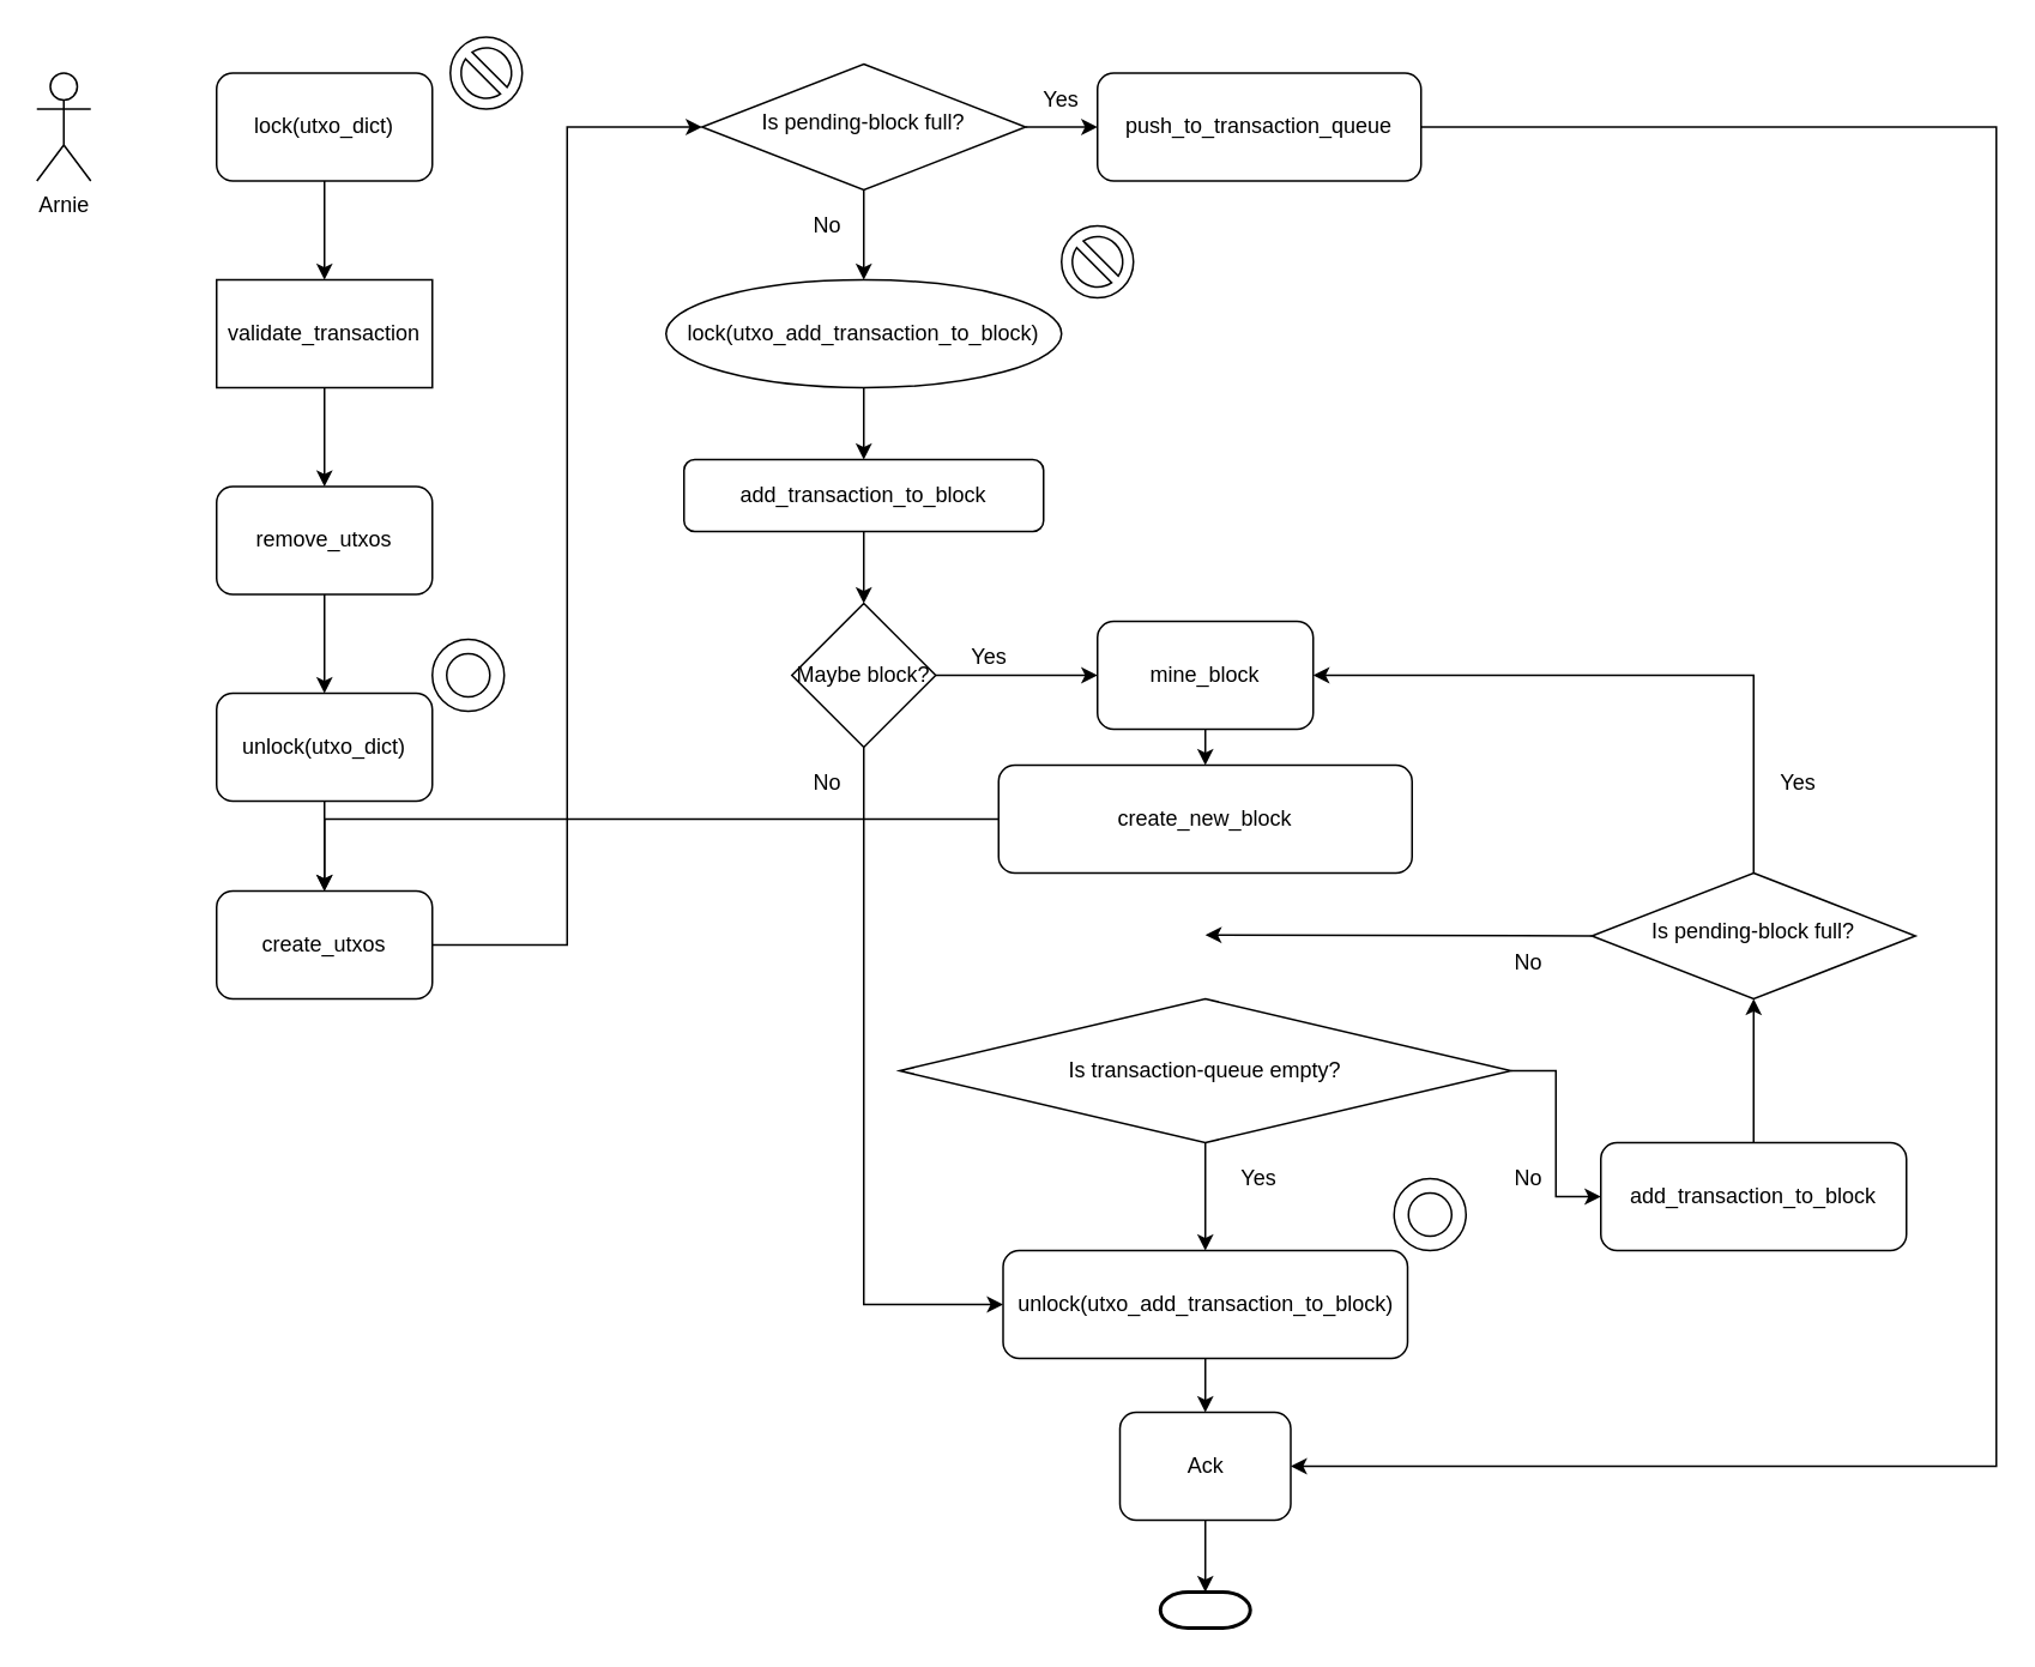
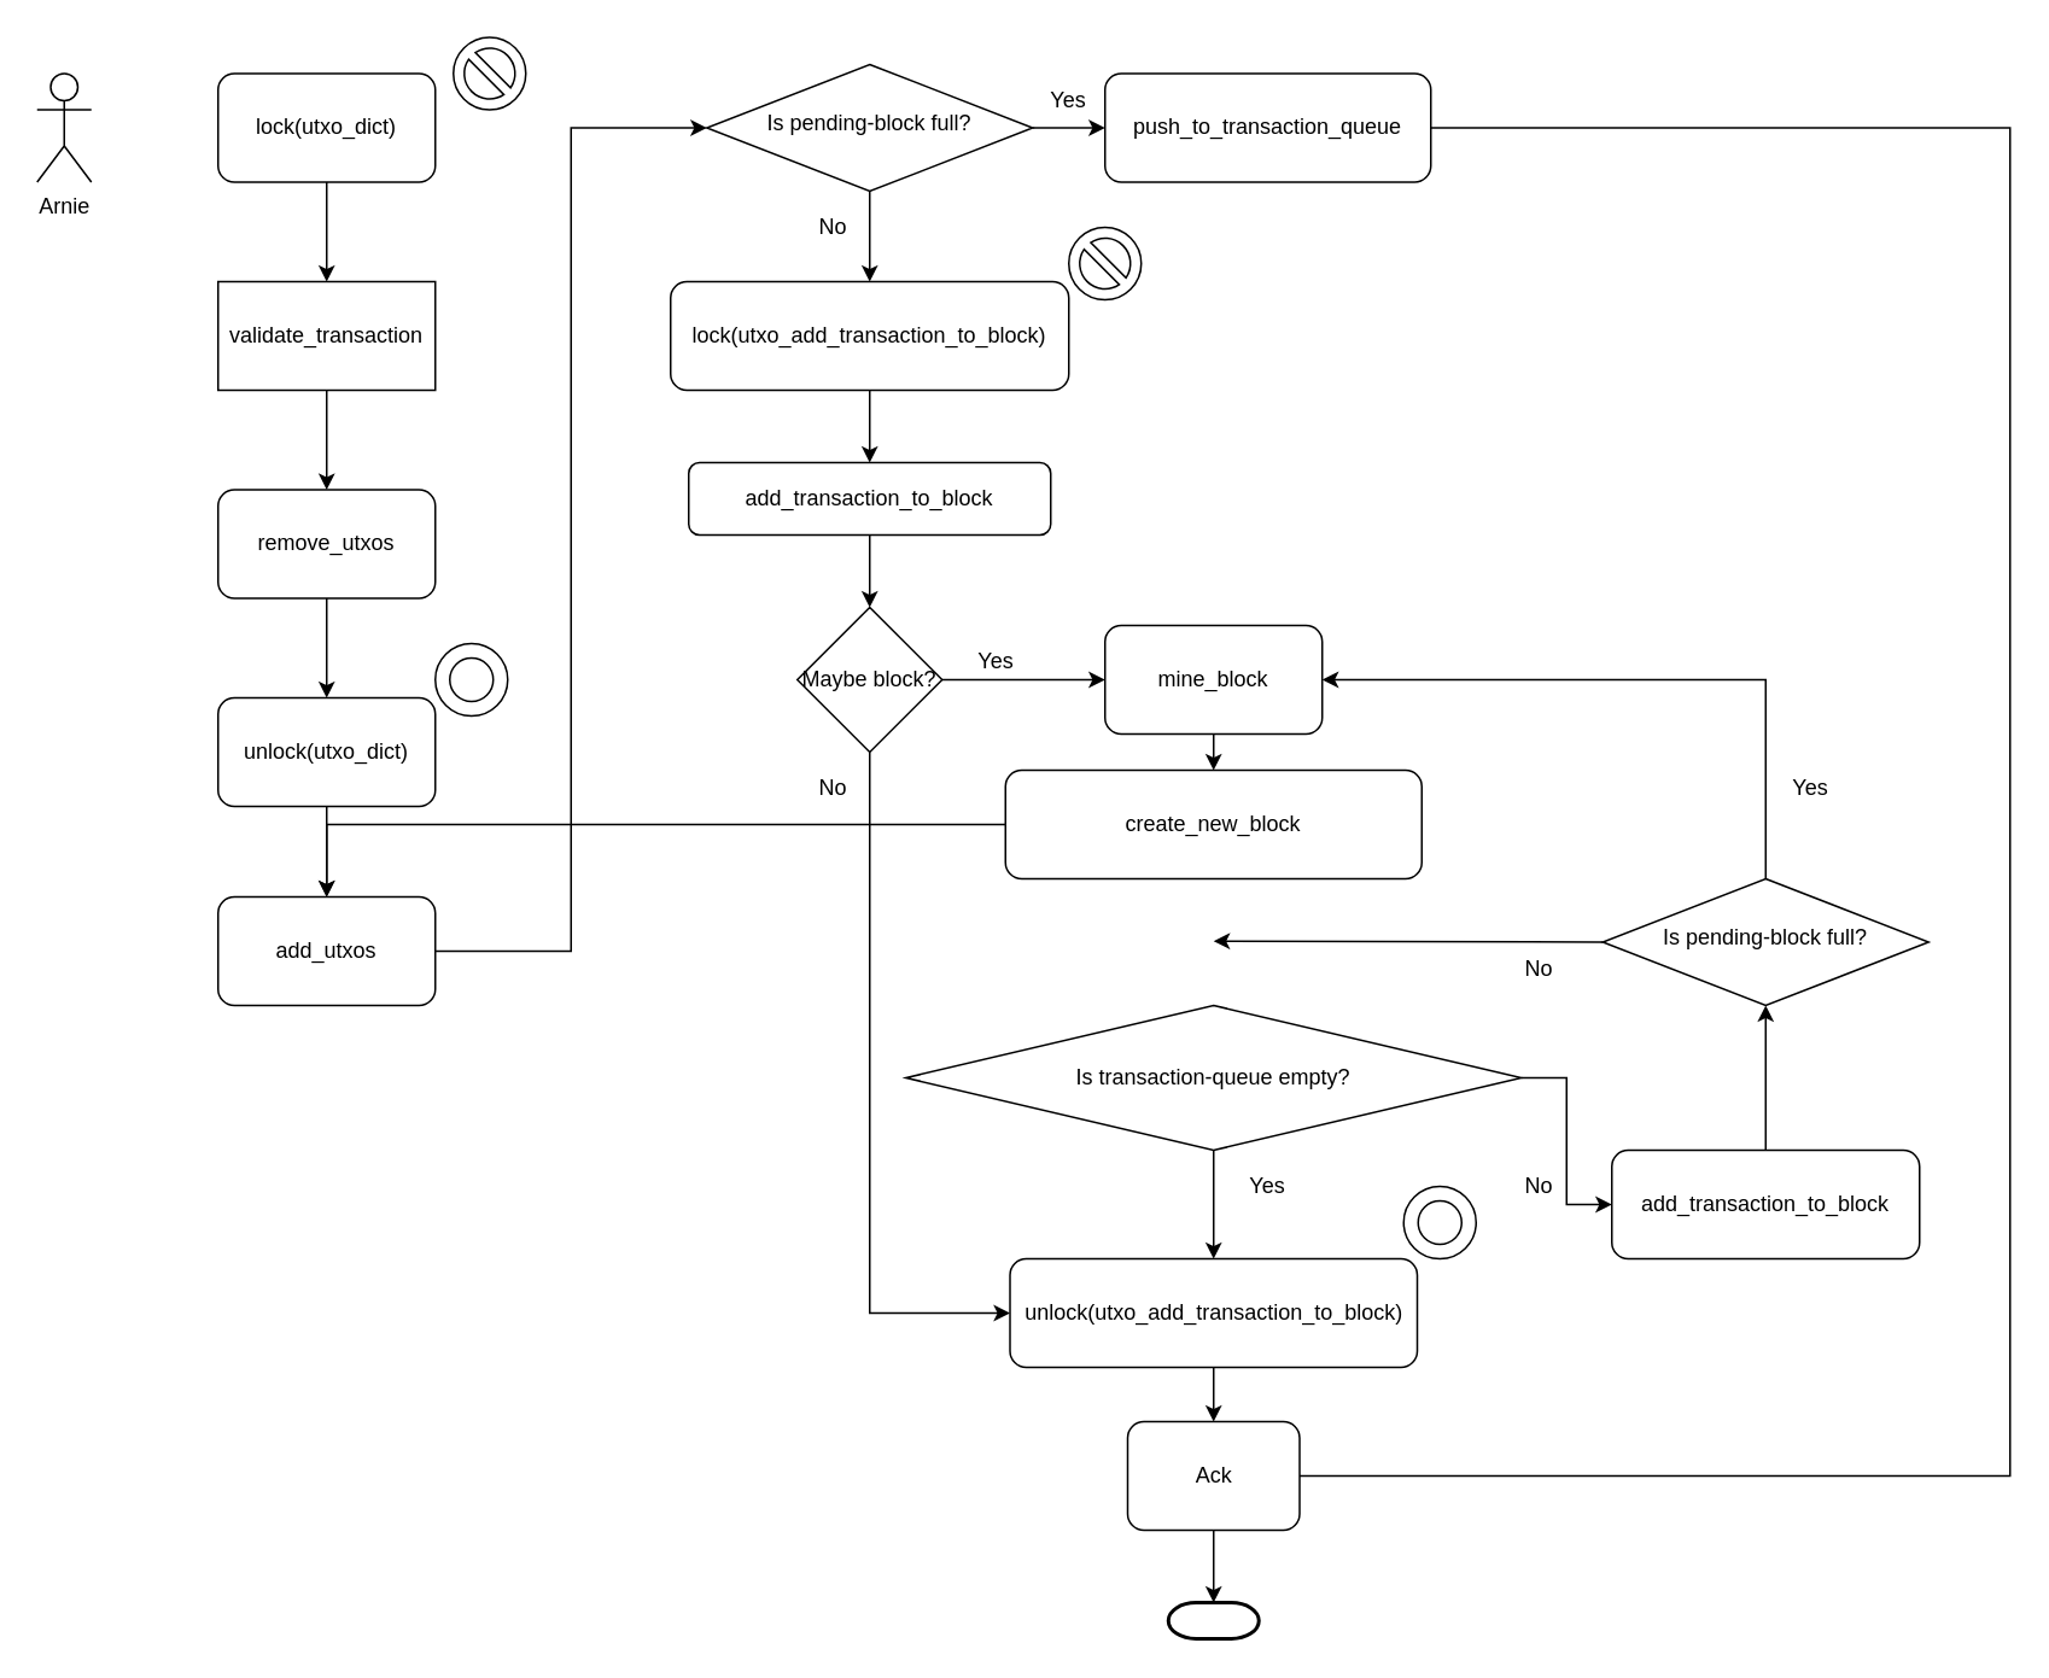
  <mxCell id="0" />
  <mxCell id="1" parent="0" />
  <mxCell id="2" style="edgeStyle=orthogonalEdgeStyle;rounded=0;orthogonalLoop=1;jettySize=auto;html=1;exitX=0.5;exitY=1;exitDx=0;exitDy=0;entryX=0.5;entryY=0;entryDx=0;entryDy=0;" parent="1" source="3" target="11" edge="1"><mxGeometry relative="1" as="geometry" /></mxCell>
  <mxCell id="3" value="add_transaction_to_block" style="rounded=1;whiteSpace=wrap;html=1;fontSize=12;glass=0;strokeWidth=1;shadow=0;" parent="1" vertex="1"><mxGeometry x="380" y="255" width="200" height="40" as="geometry" /></mxCell>
  <mxCell id="4" style="edgeStyle=orthogonalEdgeStyle;rounded=0;orthogonalLoop=1;jettySize=auto;html=1;exitX=1;exitY=0.5;exitDx=0;exitDy=0;entryX=0;entryY=0.5;entryDx=0;entryDy=0;" parent="1" source="6" target="18" edge="1"><mxGeometry relative="1" as="geometry" /></mxCell>
  <mxCell id="5" value="" style="edgeStyle=orthogonalEdgeStyle;rounded=0;orthogonalLoop=1;jettySize=auto;html=1;" edge="1" parent="1" source="6" target="37"><mxGeometry relative="1" as="geometry" /></mxCell>
  <mxCell id="6" value="Is pending-block full?" style="rhombus;whiteSpace=wrap;html=1;shadow=0;fontFamily=Helvetica;fontSize=12;align=center;strokeWidth=1;spacing=6;spacingTop=-4;" parent="1" vertex="1"><mxGeometry x="390" y="35" width="180" height="70" as="geometry" /></mxCell>
  <mxCell id="7" value="Arnie" style="shape=umlActor;verticalLabelPosition=bottom;labelBackgroundColor=#ffffff;verticalAlign=top;html=1;outlineConnect=0;" parent="1" vertex="1"><mxGeometry x="20" y="40" width="30" height="60" as="geometry" /></mxCell>
  <mxCell id="8" value="No" style="text;html=1;strokeColor=none;fillColor=none;align=center;verticalAlign=middle;whiteSpace=wrap;rounded=0;" parent="1" vertex="1"><mxGeometry x="440" y="115" width="40" height="20" as="geometry" /></mxCell>
  <mxCell id="9" style="edgeStyle=orthogonalEdgeStyle;rounded=0;orthogonalLoop=1;jettySize=auto;html=1;exitX=0.5;exitY=1;exitDx=0;exitDy=0;entryX=0;entryY=0.5;entryDx=0;entryDy=0;" parent="1" source="11" target="22" edge="1"><mxGeometry relative="1" as="geometry"><mxPoint x="480" y="475" as="targetPoint" /></mxGeometry></mxCell>
  <mxCell id="10" style="edgeStyle=orthogonalEdgeStyle;rounded=0;orthogonalLoop=1;jettySize=auto;html=1;exitX=1;exitY=0.5;exitDx=0;exitDy=0;entryX=0;entryY=0.5;entryDx=0;entryDy=0;" parent="1" source="11" target="14" edge="1"><mxGeometry relative="1" as="geometry"><mxPoint x="550" y="375" as="targetPoint" /></mxGeometry></mxCell>
  <mxCell id="11" value="Maybe block?" style="rhombus;whiteSpace=wrap;html=1;" parent="1" vertex="1"><mxGeometry x="440" y="335" width="80" height="80" as="geometry" /></mxCell>
  <mxCell id="12" value="Yes" style="text;html=1;strokeColor=none;fillColor=none;align=center;verticalAlign=middle;whiteSpace=wrap;rounded=0;" parent="1" vertex="1"><mxGeometry x="530" y="355" width="40" height="20" as="geometry" /></mxCell>
  <mxCell id="13" style="edgeStyle=orthogonalEdgeStyle;rounded=0;orthogonalLoop=1;jettySize=auto;html=1;exitX=0.5;exitY=1;exitDx=0;exitDy=0;entryX=0.5;entryY=0;entryDx=0;entryDy=0;" parent="1" source="14" target="16" edge="1"><mxGeometry relative="1" as="geometry"><mxPoint x="670" y="465" as="targetPoint" /></mxGeometry></mxCell>
  <mxCell id="14" value="mine_block" style="rounded=1;whiteSpace=wrap;html=1;" parent="1" vertex="1"><mxGeometry x="610" y="345" width="120" height="60" as="geometry" /></mxCell>
  <mxCell id="15" value="" style="edgeStyle=orthogonalEdgeStyle;rounded=0;orthogonalLoop=1;jettySize=auto;html=1;" edge="1" parent="1" source="16" target="29"><mxGeometry relative="1" as="geometry" /></mxCell>
  <mxCell id="16" value="create_new_block" style="rounded=1;whiteSpace=wrap;html=1;" parent="1" vertex="1"><mxGeometry x="555" y="425" width="230" height="60" as="geometry" /></mxCell>
- <mxCell id="17" style="edgeStyle=orthogonalEdgeStyle;rounded=0;orthogonalLoop=1;jettySize=auto;html=1;exitX=1;exitY=0.5;exitDx=0;exitDy=0;entryX=1;entryY=0.5;entryDx=0;entryDy=0;" edge="1" parent="1" source="18" target="52"><mxGeometry relative="1" as="geometry"><mxPoint x="1110" y="765" as="targetPoint" /><Array as="points"><mxPoint x="1110" y="70" /><mxPoint x="1110" y="815" /></Array></mxGeometry></mxCell>
+ <mxCell id="17" style="edgeStyle=orthogonalEdgeStyle;rounded=0;orthogonalLoop=1;jettySize=auto;html=1;exitX=1;exitY=0.5;exitDx=0;exitDy=0;entryX=1;entryY=0.5;entryDx=0;entryDy=0;endArrow=none;" edge="1" parent="1" source="18" target="52"><mxGeometry relative="1" as="geometry"><mxPoint x="1110" y="765" as="targetPoint" /><Array as="points"><mxPoint x="1110" y="70" /><mxPoint x="1110" y="815" /></Array></mxGeometry></mxCell>
  <mxCell id="18" value="push_to_transaction_queue" style="rounded=1;whiteSpace=wrap;html=1;" parent="1" vertex="1"><mxGeometry x="610" y="40" width="180" height="60" as="geometry" /></mxCell>
  <mxCell id="19" value="No" style="text;html=1;strokeColor=none;fillColor=none;align=center;verticalAlign=middle;whiteSpace=wrap;rounded=0;" parent="1" vertex="1"><mxGeometry x="440" y="425" width="40" height="20" as="geometry" /></mxCell>
  <mxCell id="20" value="" style="strokeWidth=2;html=1;shape=mxgraph.flowchart.terminator;whiteSpace=wrap;" parent="1" vertex="1"><mxGeometry x="645" y="885" width="50" height="20" as="geometry" /></mxCell>
  <mxCell id="21" value="" style="edgeStyle=orthogonalEdgeStyle;rounded=0;orthogonalLoop=1;jettySize=auto;html=1;" edge="1" parent="1" source="22" target="52"><mxGeometry relative="1" as="geometry" /></mxCell>
  <mxCell id="22" value="unlock(utxo_add_transaction_to_block)" style="rounded=1;whiteSpace=wrap;html=1;" parent="1" vertex="1"><mxGeometry x="557.5" y="695" width="225" height="60" as="geometry" /></mxCell>
  <mxCell id="23" value="Yes" style="text;html=1;strokeColor=none;fillColor=none;align=center;verticalAlign=middle;whiteSpace=wrap;rounded=0;" parent="1" vertex="1"><mxGeometry x="570" y="45" width="40" height="20" as="geometry" /></mxCell>
  <mxCell id="24" style="edgeStyle=orthogonalEdgeStyle;rounded=0;orthogonalLoop=1;jettySize=auto;html=1;exitX=0.5;exitY=1;exitDx=0;exitDy=0;" parent="1" source="25" target="27" edge="1"><mxGeometry relative="1" as="geometry" /></mxCell>
  <mxCell id="25" value="validate_transaction" style="whiteSpace=wrap;html=1;rounded=0;" parent="1" vertex="1"><mxGeometry x="120" y="155" width="120" height="60" as="geometry" /></mxCell>
  <mxCell id="26" style="edgeStyle=orthogonalEdgeStyle;rounded=0;orthogonalLoop=1;jettySize=auto;html=1;exitX=0.5;exitY=1;exitDx=0;exitDy=0;entryX=0.5;entryY=0;entryDx=0;entryDy=0;" edge="1" parent="1" source="27" target="34"><mxGeometry relative="1" as="geometry" /></mxCell>
  <mxCell id="27" value="remove_utxos" style="rounded=1;whiteSpace=wrap;html=1;" parent="1" vertex="1"><mxGeometry x="120" y="270" width="120" height="60" as="geometry" /></mxCell>
  <mxCell id="28" style="edgeStyle=orthogonalEdgeStyle;rounded=0;orthogonalLoop=1;jettySize=auto;html=1;exitX=1;exitY=0.5;exitDx=0;exitDy=0;entryX=0;entryY=0.5;entryDx=0;entryDy=0;" parent="1" source="29" target="6" edge="1"><mxGeometry relative="1" as="geometry" /></mxCell>
- <mxCell id="29" value="create_utxos" style="rounded=1;whiteSpace=wrap;html=1;" parent="1" vertex="1"><mxGeometry x="120" y="495" width="120" height="60" as="geometry" /></mxCell>
+ <mxCell id="29" value="add_utxos" style="rounded=1;whiteSpace=wrap;html=1;" parent="1" vertex="1"><mxGeometry x="120" y="495" width="120" height="60" as="geometry" /></mxCell>
  <mxCell id="30" value="" style="verticalLabelPosition=bottom;verticalAlign=top;html=1;shape=mxgraph.basic.no_symbol;aspect=fixed;" vertex="1" parent="1"><mxGeometry x="250" y="20" width="40" height="40" as="geometry" /></mxCell>
  <mxCell id="31" style="edgeStyle=orthogonalEdgeStyle;rounded=0;orthogonalLoop=1;jettySize=auto;html=1;exitX=0.5;exitY=1;exitDx=0;exitDy=0;" edge="1" parent="1" source="32" target="25"><mxGeometry relative="1" as="geometry" /></mxCell>
  <mxCell id="32" value="lock(utxo_dict)" style="rounded=1;whiteSpace=wrap;html=1;" vertex="1" parent="1"><mxGeometry x="120" y="40" width="120" height="60" as="geometry" /></mxCell>
  <mxCell id="33" value="" style="edgeStyle=orthogonalEdgeStyle;rounded=0;orthogonalLoop=1;jettySize=auto;html=1;" edge="1" parent="1" source="34" target="29"><mxGeometry relative="1" as="geometry" /></mxCell>
  <mxCell id="34" value="unlock(utxo_dict)" style="rounded=1;whiteSpace=wrap;html=1;" vertex="1" parent="1"><mxGeometry x="120" y="385" width="120" height="60" as="geometry" /></mxCell>
  <mxCell id="35" value="" style="verticalLabelPosition=bottom;verticalAlign=top;html=1;shape=mxgraph.basic.donut;dx=8;aspect=fixed;" vertex="1" parent="1"><mxGeometry x="240" y="355" width="40" height="40" as="geometry" /></mxCell>
  <mxCell id="36" value="" style="edgeStyle=orthogonalEdgeStyle;rounded=0;orthogonalLoop=1;jettySize=auto;html=1;" edge="1" parent="1" source="37" target="3"><mxGeometry relative="1" as="geometry" /></mxCell>
- <mxCell id="37" value="lock(utxo_add_transaction_to_block)" style="ellipse;whiteSpace=wrap;html=1;" vertex="1" parent="1"><mxGeometry x="370" y="155" width="220" height="60" as="geometry" /></mxCell>
+ <mxCell id="37" value="lock(utxo_add_transaction_to_block)" style="rounded=1;whiteSpace=wrap;html=1;" vertex="1" parent="1"><mxGeometry x="370" y="155" width="220" height="60" as="geometry" /></mxCell>
  <mxCell id="38" value="" style="verticalLabelPosition=bottom;verticalAlign=top;html=1;shape=mxgraph.basic.no_symbol;aspect=fixed;" vertex="1" parent="1"><mxGeometry x="590" y="125" width="40" height="40" as="geometry" /></mxCell>
  <mxCell id="39" value="" style="edgeStyle=orthogonalEdgeStyle;rounded=0;orthogonalLoop=1;jettySize=auto;html=1;" edge="1" parent="1" source="41" target="22"><mxGeometry relative="1" as="geometry" /></mxCell>
  <mxCell id="40" value="" style="edgeStyle=orthogonalEdgeStyle;rounded=0;orthogonalLoop=1;jettySize=auto;html=1;" edge="1" parent="1" source="41" target="44"><mxGeometry relative="1" as="geometry" /></mxCell>
  <mxCell id="41" value="Is transaction-queue empty?" style="rhombus;whiteSpace=wrap;html=1;" vertex="1" parent="1"><mxGeometry x="500" y="555" width="340" height="80" as="geometry" /></mxCell>
  <mxCell id="42" value="Yes" style="text;html=1;strokeColor=none;fillColor=none;align=center;verticalAlign=middle;whiteSpace=wrap;rounded=0;" vertex="1" parent="1"><mxGeometry x="680" y="645" width="40" height="20" as="geometry" /></mxCell>
  <mxCell id="43" value="" style="edgeStyle=orthogonalEdgeStyle;rounded=0;orthogonalLoop=1;jettySize=auto;html=1;" edge="1" parent="1" source="44" target="47"><mxGeometry relative="1" as="geometry" /></mxCell>
  <mxCell id="44" value="add_transaction_to_block" style="rounded=1;whiteSpace=wrap;html=1;" vertex="1" parent="1"><mxGeometry x="890" y="635" width="170" height="60" as="geometry" /></mxCell>
  <mxCell id="45" style="edgeStyle=orthogonalEdgeStyle;rounded=0;orthogonalLoop=1;jettySize=auto;html=1;exitX=0.5;exitY=0;exitDx=0;exitDy=0;entryX=1;entryY=0.5;entryDx=0;entryDy=0;" edge="1" parent="1" source="47" target="14"><mxGeometry relative="1" as="geometry" /></mxCell>
  <mxCell id="46" style="edgeStyle=orthogonalEdgeStyle;rounded=0;orthogonalLoop=1;jettySize=auto;html=1;exitX=0;exitY=0.5;exitDx=0;exitDy=0;" edge="1" parent="1" source="47"><mxGeometry relative="1" as="geometry"><mxPoint x="670" y="519.471" as="targetPoint" /></mxGeometry></mxCell>
  <mxCell id="47" value="Is pending-block full?" style="rhombus;whiteSpace=wrap;html=1;shadow=0;fontFamily=Helvetica;fontSize=12;align=center;strokeWidth=1;spacing=6;spacingTop=-4;" vertex="1" parent="1"><mxGeometry x="885" y="485" width="180" height="70" as="geometry" /></mxCell>
  <mxCell id="48" value="No" style="text;html=1;strokeColor=none;fillColor=none;align=center;verticalAlign=middle;whiteSpace=wrap;rounded=0;" vertex="1" parent="1"><mxGeometry x="830" y="525" width="40" height="20" as="geometry" /></mxCell>
  <mxCell id="49" value="No" style="text;html=1;strokeColor=none;fillColor=none;align=center;verticalAlign=middle;whiteSpace=wrap;rounded=0;" vertex="1" parent="1"><mxGeometry x="830" y="645" width="40" height="20" as="geometry" /></mxCell>
  <mxCell id="50" value="Yes" style="text;html=1;strokeColor=none;fillColor=none;align=center;verticalAlign=middle;whiteSpace=wrap;rounded=0;" vertex="1" parent="1"><mxGeometry x="980" y="425" width="40" height="20" as="geometry" /></mxCell>
  <mxCell id="51" style="edgeStyle=orthogonalEdgeStyle;rounded=0;orthogonalLoop=1;jettySize=auto;html=1;exitX=0.5;exitY=1;exitDx=0;exitDy=0;entryX=0.5;entryY=0;entryDx=0;entryDy=0;entryPerimeter=0;" edge="1" parent="1" source="52" target="20"><mxGeometry relative="1" as="geometry" /></mxCell>
  <mxCell id="52" value="Ack" style="rounded=1;whiteSpace=wrap;html=1;" vertex="1" parent="1"><mxGeometry x="622.5" y="785" width="95" height="60" as="geometry" /></mxCell>
  <mxCell id="53" value="" style="verticalLabelPosition=bottom;verticalAlign=top;html=1;shape=mxgraph.basic.donut;dx=8;aspect=fixed;" vertex="1" parent="1"><mxGeometry x="775" y="655" width="40" height="40" as="geometry" /></mxCell>
